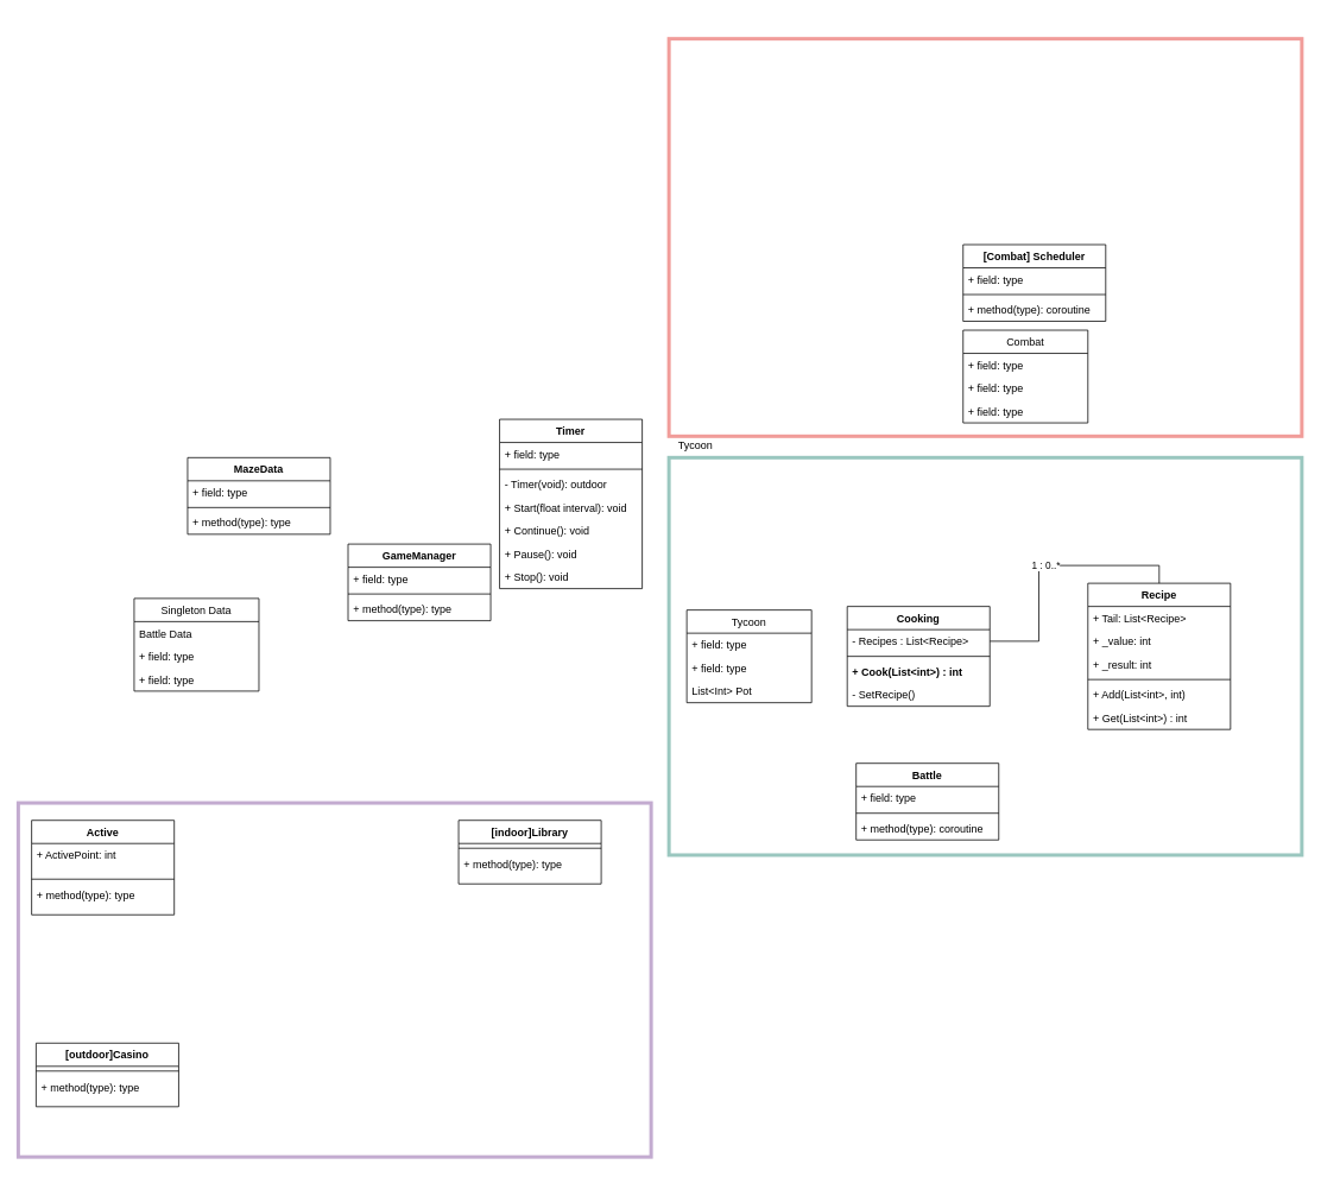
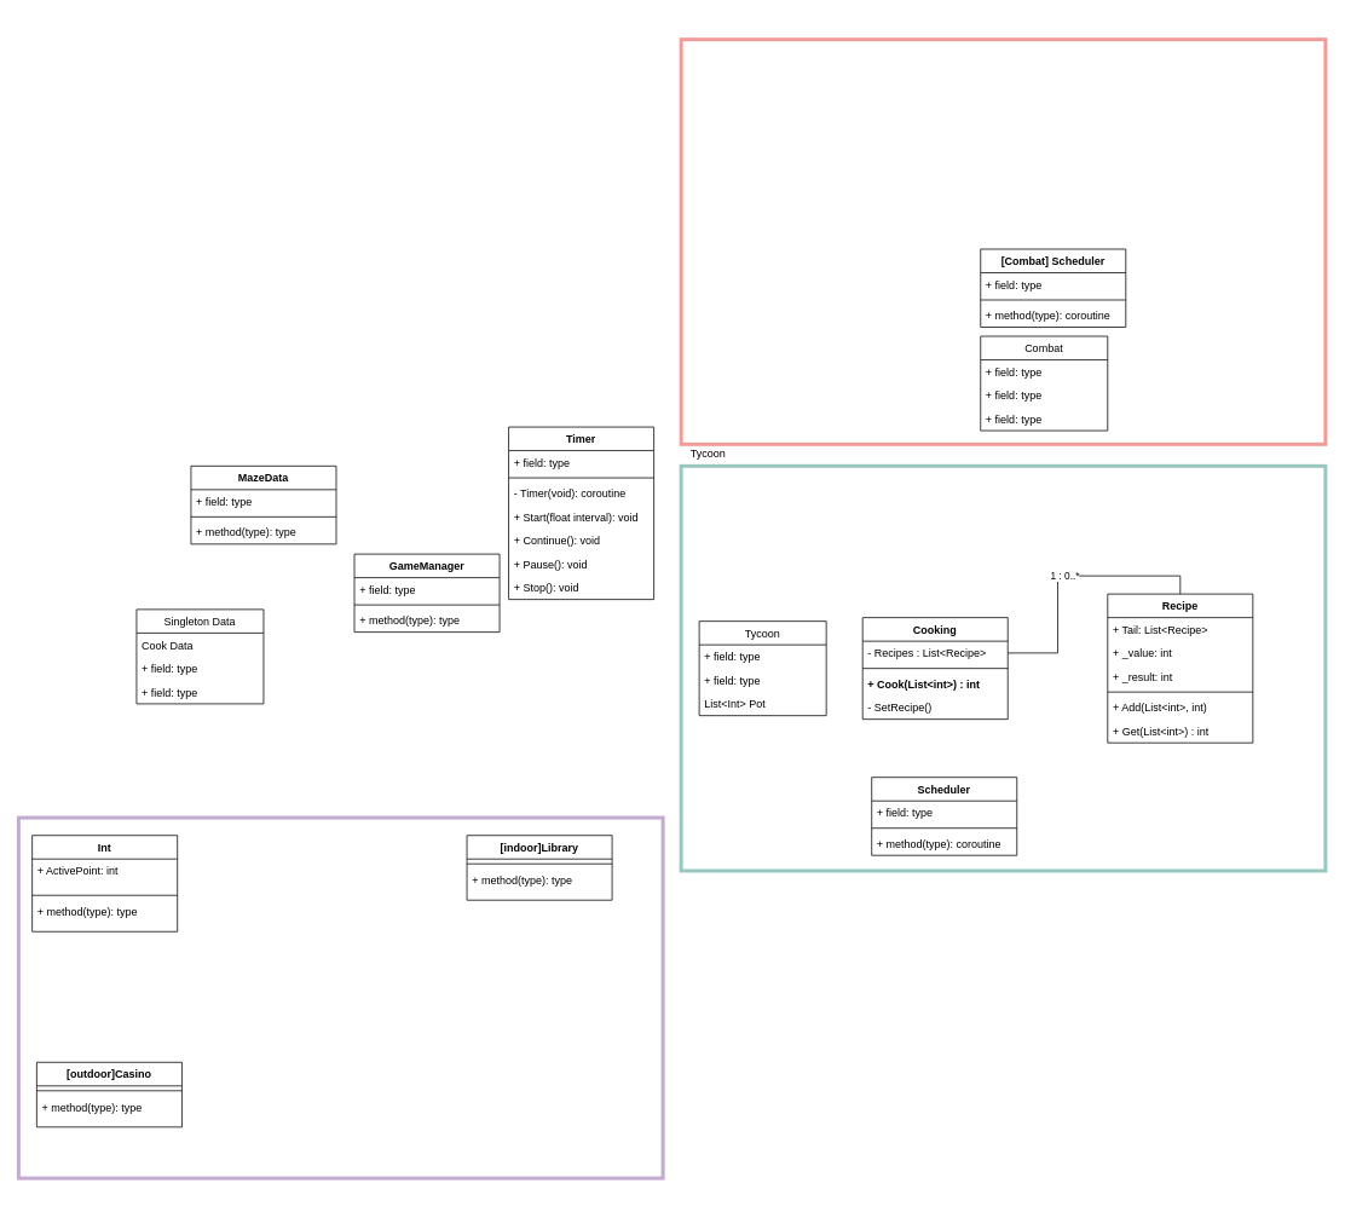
  <mxCell id="0" />
  <mxCell id="1" parent="0" />
  <mxCell id="2" value="" style="group;" parent="1" vertex="1" connectable="0"><mxGeometry x="20" y="880" width="710" height="440" as="geometry" /></mxCell>
  <mxCell id="3" value="" style="rounded=0;whiteSpace=wrap;html=1;strokeColor=#C3ABD0;strokeWidth=4;" parent="2" vertex="1"><mxGeometry y="20.486" width="710" height="397.247" as="geometry" /></mxCell>
  <mxCell id="4" value="[indoor]Library" style="swimlane;fontStyle=1;align=center;verticalAlign=top;childLayout=stackLayout;horizontal=1;startSize=26;horizontalStack=0;resizeParent=1;resizeParentMax=0;resizeLast=0;collapsible=1;marginBottom=0;strokeColor=#000000;strokeWidth=1;" parent="2" vertex="1"><mxGeometry x="494" y="40" width="160" height="71.333" as="geometry" /></mxCell>
  <mxCell id="5" value="" style="line;strokeWidth=1;fillColor=none;align=left;verticalAlign=middle;spacingTop=-1;spacingLeft=3;spacingRight=3;rotatable=0;labelPosition=right;points=[];portConstraint=eastwest;" parent="4" vertex="1"><mxGeometry y="26" width="160" height="10.667" as="geometry" /></mxCell>
  <mxCell id="6" value="+ method(type): type" style="text;strokeColor=none;fillColor=none;align=left;verticalAlign=top;spacingLeft=4;spacingRight=4;overflow=hidden;rotatable=0;points=[[0,0.5],[1,0.5]];portConstraint=eastwest;" parent="4" vertex="1"><mxGeometry y="36.667" width="160" height="34.667" as="geometry" /></mxCell>
- <mxCell id="7" value="Active" style="swimlane;fontStyle=1;align=center;verticalAlign=top;childLayout=stackLayout;horizontal=1;startSize=26;horizontalStack=0;resizeParent=1;resizeParentMax=0;resizeLast=0;collapsible=1;marginBottom=0;strokeColor=#000000;strokeWidth=1;" parent="2" vertex="1"><mxGeometry x="15" y="40" width="160" height="106" as="geometry" /></mxCell>
+ <mxCell id="7" value="Int" style="swimlane;fontStyle=1;align=center;verticalAlign=top;childLayout=stackLayout;horizontal=1;startSize=26;horizontalStack=0;resizeParent=1;resizeParentMax=0;resizeLast=0;collapsible=1;marginBottom=0;strokeColor=#000000;strokeWidth=1;" parent="2" vertex="1"><mxGeometry x="15" y="40" width="160" height="106" as="geometry" /></mxCell>
  <mxCell id="8" value="+ ActivePoint: int" style="text;strokeColor=none;fillColor=none;align=left;verticalAlign=top;spacingLeft=4;spacingRight=4;overflow=hidden;rotatable=0;points=[[0,0.5],[1,0.5]];portConstraint=eastwest;" parent="7" vertex="1"><mxGeometry y="26" width="160" height="34.667" as="geometry" /></mxCell>
  <mxCell id="9" value="" style="line;strokeWidth=1;fillColor=none;align=left;verticalAlign=middle;spacingTop=-1;spacingLeft=3;spacingRight=3;rotatable=0;labelPosition=right;points=[];portConstraint=eastwest;" parent="7" vertex="1"><mxGeometry y="60.667" width="160" height="10.667" as="geometry" /></mxCell>
  <mxCell id="10" value="+ method(type): type" style="text;strokeColor=none;fillColor=none;align=left;verticalAlign=top;spacingLeft=4;spacingRight=4;overflow=hidden;rotatable=0;points=[[0,0.5],[1,0.5]];portConstraint=eastwest;" parent="7" vertex="1"><mxGeometry y="71.333" width="160" height="34.667" as="geometry" /></mxCell>
  <mxCell id="11" value="[outdoor]Casino" style="swimlane;fontStyle=1;align=center;verticalAlign=top;childLayout=stackLayout;horizontal=1;startSize=26;horizontalStack=0;resizeParent=1;resizeParentMax=0;resizeLast=0;collapsible=1;marginBottom=0;strokeColor=#000000;strokeWidth=1;" parent="2" vertex="1"><mxGeometry x="20" y="290" width="160" height="71.333" as="geometry" /></mxCell>
  <mxCell id="12" value="" style="line;strokeWidth=1;fillColor=none;align=left;verticalAlign=middle;spacingTop=-1;spacingLeft=3;spacingRight=3;rotatable=0;labelPosition=right;points=[];portConstraint=eastwest;" parent="11" vertex="1"><mxGeometry y="26" width="160" height="10.667" as="geometry" /></mxCell>
  <mxCell id="13" value="+ method(type): type" style="text;strokeColor=none;fillColor=none;align=left;verticalAlign=top;spacingLeft=4;spacingRight=4;overflow=hidden;rotatable=0;points=[[0,0.5],[1,0.5]];portConstraint=eastwest;" parent="11" vertex="1"><mxGeometry y="36.667" width="160" height="34.667" as="geometry" /></mxCell>
  <mxCell id="14" value="" style="group;" parent="1" vertex="1" connectable="0"><mxGeometry x="750" y="20" width="710" height="494" as="geometry" /></mxCell>
  <mxCell id="15" value="" style="rounded=0;whiteSpace=wrap;html=1;strokeColor=#F19C99;strokeWidth=4;" parent="14" vertex="1"><mxGeometry y="23" width="710" height="446" as="geometry" /></mxCell>
  <mxCell id="16" value="[Combat] Scheduler" style="swimlane;fontStyle=1;align=center;verticalAlign=top;childLayout=stackLayout;horizontal=1;startSize=26;horizontalStack=0;resizeParent=1;resizeParentMax=0;resizeLast=0;collapsible=1;marginBottom=0;" parent="14" vertex="1"><mxGeometry x="330" y="254" width="160" height="86" as="geometry" /></mxCell>
  <mxCell id="17" value="+ field: type" style="text;strokeColor=none;fillColor=none;align=left;verticalAlign=top;spacingLeft=4;spacingRight=4;overflow=hidden;rotatable=0;points=[[0,0.5],[1,0.5]];portConstraint=eastwest;" parent="16" vertex="1"><mxGeometry y="26" width="160" height="26" as="geometry" /></mxCell>
  <mxCell id="18" value="" style="line;strokeWidth=1;fillColor=none;align=left;verticalAlign=middle;spacingTop=-1;spacingLeft=3;spacingRight=3;rotatable=0;labelPosition=right;points=[];portConstraint=eastwest;" parent="16" vertex="1"><mxGeometry y="52" width="160" height="8" as="geometry" /></mxCell>
  <mxCell id="19" value="+ method(type): coroutine" style="text;strokeColor=none;fillColor=none;align=left;verticalAlign=top;spacingLeft=4;spacingRight=4;overflow=hidden;rotatable=0;points=[[0,0.5],[1,0.5]];portConstraint=eastwest;" parent="16" vertex="1"><mxGeometry y="60" width="160" height="26" as="geometry" /></mxCell>
  <mxCell id="20" value="Combat" style="swimlane;fontStyle=0;childLayout=stackLayout;horizontal=1;startSize=26;fillColor=none;horizontalStack=0;resizeParent=1;resizeParentMax=0;resizeLast=0;collapsible=1;marginBottom=0;" parent="14" vertex="1"><mxGeometry x="330" y="350" width="140" height="104" as="geometry" /></mxCell>
  <mxCell id="21" value="+ field: type" style="text;strokeColor=none;fillColor=none;align=left;verticalAlign=top;spacingLeft=4;spacingRight=4;overflow=hidden;rotatable=0;points=[[0,0.5],[1,0.5]];portConstraint=eastwest;" parent="20" vertex="1"><mxGeometry y="26" width="140" height="26" as="geometry" /></mxCell>
  <mxCell id="22" value="+ field: type" style="text;strokeColor=none;fillColor=none;align=left;verticalAlign=top;spacingLeft=4;spacingRight=4;overflow=hidden;rotatable=0;points=[[0,0.5],[1,0.5]];portConstraint=eastwest;" parent="20" vertex="1"><mxGeometry y="52" width="140" height="26" as="geometry" /></mxCell>
  <mxCell id="23" value="+ field: type" style="text;strokeColor=none;fillColor=none;align=left;verticalAlign=top;spacingLeft=4;spacingRight=4;overflow=hidden;rotatable=0;points=[[0,0.5],[1,0.5]];portConstraint=eastwest;" parent="20" vertex="1"><mxGeometry y="78" width="140" height="26" as="geometry" /></mxCell>
  <mxCell id="24" value="" style="group;" parent="1" vertex="1" connectable="0"><mxGeometry x="750" y="490" width="710" height="494" as="geometry" /></mxCell>
  <mxCell id="25" value="" style="rounded=0;whiteSpace=wrap;html=1;strokeColor=#9AC7BF;strokeWidth=4;" parent="24" vertex="1"><mxGeometry y="23" width="710" height="446" as="geometry" /></mxCell>
  <mxCell id="26" value="Tycoon" style="text;html=1;strokeColor=none;fillColor=none;align=center;verticalAlign=middle;whiteSpace=wrap;rounded=0;" parent="24" vertex="1"><mxGeometry x="10" width="40" height="20" as="geometry" /></mxCell>
- <mxCell id="27" value="Battle" style="swimlane;fontStyle=1;align=center;verticalAlign=top;childLayout=stackLayout;horizontal=1;startSize=26;horizontalStack=0;resizeParent=1;resizeParentMax=0;resizeLast=0;collapsible=1;marginBottom=0;" parent="24" vertex="1"><mxGeometry x="210" y="366" width="160" height="86" as="geometry" /></mxCell>
+ <mxCell id="27" value="Scheduler" style="swimlane;fontStyle=1;align=center;verticalAlign=top;childLayout=stackLayout;horizontal=1;startSize=26;horizontalStack=0;resizeParent=1;resizeParentMax=0;resizeLast=0;collapsible=1;marginBottom=0;" parent="24" vertex="1"><mxGeometry x="210" y="366" width="160" height="86" as="geometry" /></mxCell>
  <mxCell id="28" value="+ field: type" style="text;strokeColor=none;fillColor=none;align=left;verticalAlign=top;spacingLeft=4;spacingRight=4;overflow=hidden;rotatable=0;points=[[0,0.5],[1,0.5]];portConstraint=eastwest;" parent="27" vertex="1"><mxGeometry y="26" width="160" height="26" as="geometry" /></mxCell>
  <mxCell id="29" value="" style="line;strokeWidth=1;fillColor=none;align=left;verticalAlign=middle;spacingTop=-1;spacingLeft=3;spacingRight=3;rotatable=0;labelPosition=right;points=[];portConstraint=eastwest;" parent="27" vertex="1"><mxGeometry y="52" width="160" height="8" as="geometry" /></mxCell>
  <mxCell id="30" value="+ method(type): coroutine" style="text;strokeColor=none;fillColor=none;align=left;verticalAlign=top;spacingLeft=4;spacingRight=4;overflow=hidden;rotatable=0;points=[[0,0.5],[1,0.5]];portConstraint=eastwest;" parent="27" vertex="1"><mxGeometry y="60" width="160" height="26" as="geometry" /></mxCell>
  <mxCell id="31" value="Cooking" style="swimlane;fontStyle=1;align=center;verticalAlign=top;childLayout=stackLayout;horizontal=1;startSize=26;horizontalStack=0;resizeParent=1;resizeParentMax=0;resizeLast=0;collapsible=1;marginBottom=0;" parent="1" vertex="1"><mxGeometry x="950" y="680" width="160" height="112" as="geometry" /></mxCell>
  <mxCell id="32" value="- Recipes : List&lt;Recipe&gt;" style="text;strokeColor=none;fillColor=none;align=left;verticalAlign=top;spacingLeft=4;spacingRight=4;overflow=hidden;rotatable=0;points=[[0,0.5],[1,0.5]];portConstraint=eastwest;" parent="31" vertex="1"><mxGeometry y="26" width="160" height="26" as="geometry" /></mxCell>
  <mxCell id="33" value="" style="line;strokeWidth=1;fillColor=none;align=left;verticalAlign=middle;spacingTop=-1;spacingLeft=3;spacingRight=3;rotatable=0;labelPosition=right;points=[];portConstraint=eastwest;" parent="31" vertex="1"><mxGeometry y="52" width="160" height="8" as="geometry" /></mxCell>
  <mxCell id="34" value="+ Cook(List&lt;int&gt;) : int" style="text;strokeColor=none;fillColor=none;align=left;verticalAlign=top;spacingLeft=4;spacingRight=4;overflow=hidden;rotatable=0;points=[[0,0.5],[1,0.5]];portConstraint=eastwest;fontStyle=1" parent="31" vertex="1"><mxGeometry y="60" width="160" height="26" as="geometry" /></mxCell>
  <mxCell id="35" value="- SetRecipe()" style="text;strokeColor=none;fillColor=none;align=left;verticalAlign=top;spacingLeft=4;spacingRight=4;overflow=hidden;rotatable=0;points=[[0,0.5],[1,0.5]];portConstraint=eastwest;" parent="31" vertex="1"><mxGeometry y="86" width="160" height="26" as="geometry" /></mxCell>
  <mxCell id="36" value="Recipe" style="swimlane;fontStyle=1;align=center;verticalAlign=top;childLayout=stackLayout;horizontal=1;startSize=26;horizontalStack=0;resizeParent=1;resizeParentMax=0;resizeLast=0;collapsible=1;marginBottom=0;" parent="1" vertex="1"><mxGeometry x="1220" y="654" width="160" height="164" as="geometry" /></mxCell>
  <mxCell id="37" value="+ Tail: List&lt;Recipe&gt;" style="text;strokeColor=none;fillColor=none;align=left;verticalAlign=top;spacingLeft=4;spacingRight=4;overflow=hidden;rotatable=0;points=[[0,0.5],[1,0.5]];portConstraint=eastwest;" parent="36" vertex="1"><mxGeometry y="26" width="160" height="26" as="geometry" /></mxCell>
  <mxCell id="38" value="+ _value: int" style="text;strokeColor=none;fillColor=none;align=left;verticalAlign=top;spacingLeft=4;spacingRight=4;overflow=hidden;rotatable=0;points=[[0,0.5],[1,0.5]];portConstraint=eastwest;" parent="36" vertex="1"><mxGeometry y="52" width="160" height="26" as="geometry" /></mxCell>
  <mxCell id="39" value="+ _result: int" style="text;strokeColor=none;fillColor=none;align=left;verticalAlign=top;spacingLeft=4;spacingRight=4;overflow=hidden;rotatable=0;points=[[0,0.5],[1,0.5]];portConstraint=eastwest;" parent="36" vertex="1"><mxGeometry y="78" width="160" height="26" as="geometry" /></mxCell>
  <mxCell id="40" value="" style="line;strokeWidth=1;fillColor=none;align=left;verticalAlign=middle;spacingTop=-1;spacingLeft=3;spacingRight=3;rotatable=0;labelPosition=right;points=[];portConstraint=eastwest;" parent="36" vertex="1"><mxGeometry y="104" width="160" height="8" as="geometry" /></mxCell>
  <mxCell id="41" value="+ Add(List&lt;int&gt;, int) " style="text;strokeColor=none;fillColor=none;align=left;verticalAlign=top;spacingLeft=4;spacingRight=4;overflow=hidden;rotatable=0;points=[[0,0.5],[1,0.5]];portConstraint=eastwest;" parent="36" vertex="1"><mxGeometry y="112" width="160" height="26" as="geometry" /></mxCell>
  <mxCell id="42" value="+ Get(List&lt;int&gt;) : int" style="text;strokeColor=none;fillColor=none;align=left;verticalAlign=top;spacingLeft=4;spacingRight=4;overflow=hidden;rotatable=0;points=[[0,0.5],[1,0.5]];portConstraint=eastwest;" parent="36" vertex="1"><mxGeometry y="138" width="160" height="26" as="geometry" /></mxCell>
  <mxCell id="43" value="1 : 0..*" style="edgeStyle=orthogonalEdgeStyle;rounded=0;orthogonalLoop=1;jettySize=auto;html=1;entryX=0.5;entryY=0;entryDx=0;entryDy=0;endArrow=none;endFill=0;" parent="1" source="32" target="36" edge="1"><mxGeometry relative="1" as="geometry"><mxPoint x="1221" y="670" as="targetPoint" /></mxGeometry></mxCell>
  <mxCell id="44" value="Tycoon" style="swimlane;fontStyle=0;childLayout=stackLayout;horizontal=1;startSize=26;fillColor=none;horizontalStack=0;resizeParent=1;resizeParentMax=0;resizeLast=0;collapsible=1;marginBottom=0;" parent="1" vertex="1"><mxGeometry x="770" y="684" width="140" height="104" as="geometry" /></mxCell>
  <mxCell id="45" value="+ field: type" style="text;strokeColor=none;fillColor=none;align=left;verticalAlign=top;spacingLeft=4;spacingRight=4;overflow=hidden;rotatable=0;points=[[0,0.5],[1,0.5]];portConstraint=eastwest;" parent="44" vertex="1"><mxGeometry y="26" width="140" height="26" as="geometry" /></mxCell>
  <mxCell id="46" value="+ field: type" style="text;strokeColor=none;fillColor=none;align=left;verticalAlign=top;spacingLeft=4;spacingRight=4;overflow=hidden;rotatable=0;points=[[0,0.5],[1,0.5]];portConstraint=eastwest;" parent="44" vertex="1"><mxGeometry y="52" width="140" height="26" as="geometry" /></mxCell>
  <mxCell id="47" value="List&lt;Int&gt; Pot" style="text;strokeColor=none;fillColor=none;align=left;verticalAlign=top;spacingLeft=4;spacingRight=4;overflow=hidden;rotatable=0;points=[[0,0.5],[1,0.5]];portConstraint=eastwest;" parent="44" vertex="1"><mxGeometry y="78" width="140" height="26" as="geometry" /></mxCell>
  <mxCell id="48" value="Singleton Data" style="swimlane;fontStyle=0;childLayout=stackLayout;horizontal=1;startSize=26;fillColor=none;horizontalStack=0;resizeParent=1;resizeParentMax=0;resizeLast=0;collapsible=1;marginBottom=0;" parent="1" vertex="1"><mxGeometry x="150" y="671" width="140" height="104" as="geometry" /></mxCell>
- <mxCell id="49" value="Battle Data" style="text;strokeColor=none;fillColor=none;align=left;verticalAlign=top;spacingLeft=4;spacingRight=4;overflow=hidden;rotatable=0;points=[[0,0.5],[1,0.5]];portConstraint=eastwest;" parent="48" vertex="1"><mxGeometry y="26" width="140" height="26" as="geometry" /></mxCell>
+ <mxCell id="49" value="Cook Data" style="text;strokeColor=none;fillColor=none;align=left;verticalAlign=top;spacingLeft=4;spacingRight=4;overflow=hidden;rotatable=0;points=[[0,0.5],[1,0.5]];portConstraint=eastwest;" parent="48" vertex="1"><mxGeometry y="26" width="140" height="26" as="geometry" /></mxCell>
  <mxCell id="50" value="+ field: type" style="text;strokeColor=none;fillColor=none;align=left;verticalAlign=top;spacingLeft=4;spacingRight=4;overflow=hidden;rotatable=0;points=[[0,0.5],[1,0.5]];portConstraint=eastwest;" parent="48" vertex="1"><mxGeometry y="52" width="140" height="26" as="geometry" /></mxCell>
  <mxCell id="51" value="+ field: type" style="text;strokeColor=none;fillColor=none;align=left;verticalAlign=top;spacingLeft=4;spacingRight=4;overflow=hidden;rotatable=0;points=[[0,0.5],[1,0.5]];portConstraint=eastwest;" parent="48" vertex="1"><mxGeometry y="78" width="140" height="26" as="geometry" /></mxCell>
  <mxCell id="52" value="GameManager" style="swimlane;fontStyle=1;align=center;verticalAlign=top;childLayout=stackLayout;horizontal=1;startSize=26;horizontalStack=0;resizeParent=1;resizeParentMax=0;resizeLast=0;collapsible=1;marginBottom=0;strokeColor=#000000;strokeWidth=1;" parent="1" vertex="1"><mxGeometry x="390" y="610" width="160" height="86" as="geometry" /></mxCell>
  <mxCell id="53" value="+ field: type" style="text;strokeColor=none;fillColor=none;align=left;verticalAlign=top;spacingLeft=4;spacingRight=4;overflow=hidden;rotatable=0;points=[[0,0.5],[1,0.5]];portConstraint=eastwest;" parent="52" vertex="1"><mxGeometry y="26" width="160" height="26" as="geometry" /></mxCell>
  <mxCell id="54" value="" style="line;strokeWidth=1;fillColor=none;align=left;verticalAlign=middle;spacingTop=-1;spacingLeft=3;spacingRight=3;rotatable=0;labelPosition=right;points=[];portConstraint=eastwest;" parent="52" vertex="1"><mxGeometry y="52" width="160" height="8" as="geometry" /></mxCell>
  <mxCell id="55" value="+ method(type): type" style="text;strokeColor=none;fillColor=none;align=left;verticalAlign=top;spacingLeft=4;spacingRight=4;overflow=hidden;rotatable=0;points=[[0,0.5],[1,0.5]];portConstraint=eastwest;" parent="52" vertex="1"><mxGeometry y="60" width="160" height="26" as="geometry" /></mxCell>
  <mxCell id="56" value="MazeData" style="swimlane;fontStyle=1;align=center;verticalAlign=top;childLayout=stackLayout;horizontal=1;startSize=26;horizontalStack=0;resizeParent=1;resizeParentMax=0;resizeLast=0;collapsible=1;marginBottom=0;strokeColor=#000000;strokeWidth=1;" parent="1" vertex="1"><mxGeometry x="210" y="513" width="160" height="86" as="geometry" /></mxCell>
  <mxCell id="57" value="+ field: type" style="text;strokeColor=none;fillColor=none;align=left;verticalAlign=top;spacingLeft=4;spacingRight=4;overflow=hidden;rotatable=0;points=[[0,0.5],[1,0.5]];portConstraint=eastwest;" parent="56" vertex="1"><mxGeometry y="26" width="160" height="26" as="geometry" /></mxCell>
  <mxCell id="58" value="" style="line;strokeWidth=1;fillColor=none;align=left;verticalAlign=middle;spacingTop=-1;spacingLeft=3;spacingRight=3;rotatable=0;labelPosition=right;points=[];portConstraint=eastwest;" parent="56" vertex="1"><mxGeometry y="52" width="160" height="8" as="geometry" /></mxCell>
  <mxCell id="59" value="+ method(type): type" style="text;strokeColor=none;fillColor=none;align=left;verticalAlign=top;spacingLeft=4;spacingRight=4;overflow=hidden;rotatable=0;points=[[0,0.5],[1,0.5]];portConstraint=eastwest;" parent="56" vertex="1"><mxGeometry y="60" width="160" height="26" as="geometry" /></mxCell>
  <mxCell id="60" value="Timer" style="swimlane;fontStyle=1;align=center;verticalAlign=top;childLayout=stackLayout;horizontal=1;startSize=26;horizontalStack=0;resizeParent=1;resizeParentMax=0;resizeLast=0;collapsible=1;marginBottom=0;" vertex="1" parent="1"><mxGeometry x="560" y="470" width="160" height="190" as="geometry" /></mxCell>
  <mxCell id="61" value="+ field: type" style="text;strokeColor=none;fillColor=none;align=left;verticalAlign=top;spacingLeft=4;spacingRight=4;overflow=hidden;rotatable=0;points=[[0,0.5],[1,0.5]];portConstraint=eastwest;" vertex="1" parent="60"><mxGeometry y="26" width="160" height="26" as="geometry" /></mxCell>
  <mxCell id="62" value="" style="line;strokeWidth=1;fillColor=none;align=left;verticalAlign=middle;spacingTop=-1;spacingLeft=3;spacingRight=3;rotatable=0;labelPosition=right;points=[];portConstraint=eastwest;" vertex="1" parent="60"><mxGeometry y="52" width="160" height="8" as="geometry" /></mxCell>
- <mxCell id="63" value="- Timer(void): outdoor" style="text;strokeColor=none;fillColor=none;align=left;verticalAlign=top;spacingLeft=4;spacingRight=4;overflow=hidden;rotatable=0;points=[[0,0.5],[1,0.5]];portConstraint=eastwest;" vertex="1" parent="60"><mxGeometry y="60" width="160" height="26" as="geometry" /></mxCell>
+ <mxCell id="63" value="- Timer(void): coroutine" style="text;strokeColor=none;fillColor=none;align=left;verticalAlign=top;spacingLeft=4;spacingRight=4;overflow=hidden;rotatable=0;points=[[0,0.5],[1,0.5]];portConstraint=eastwest;" vertex="1" parent="60"><mxGeometry y="60" width="160" height="26" as="geometry" /></mxCell>
  <mxCell id="64" value="+ Start(float interval): void" style="text;strokeColor=none;fillColor=none;align=left;verticalAlign=top;spacingLeft=4;spacingRight=4;overflow=hidden;rotatable=0;points=[[0,0.5],[1,0.5]];portConstraint=eastwest;" vertex="1" parent="60"><mxGeometry y="86" width="160" height="26" as="geometry" /></mxCell>
  <mxCell id="65" value="+ Continue(): void" style="text;strokeColor=none;fillColor=none;align=left;verticalAlign=top;spacingLeft=4;spacingRight=4;overflow=hidden;rotatable=0;points=[[0,0.5],[1,0.5]];portConstraint=eastwest;" vertex="1" parent="60"><mxGeometry y="112" width="160" height="26" as="geometry" /></mxCell>
  <mxCell id="66" value="+ Pause(): void" style="text;strokeColor=none;fillColor=none;align=left;verticalAlign=top;spacingLeft=4;spacingRight=4;overflow=hidden;rotatable=0;points=[[0,0.5],[1,0.5]];portConstraint=eastwest;" vertex="1" parent="60"><mxGeometry y="138" width="160" height="26" as="geometry" /></mxCell>
  <mxCell id="67" value="+ Stop(): void" style="text;strokeColor=none;fillColor=none;align=left;verticalAlign=top;spacingLeft=4;spacingRight=4;overflow=hidden;rotatable=0;points=[[0,0.5],[1,0.5]];portConstraint=eastwest;" vertex="1" parent="60"><mxGeometry y="164" width="160" height="26" as="geometry" /></mxCell>
